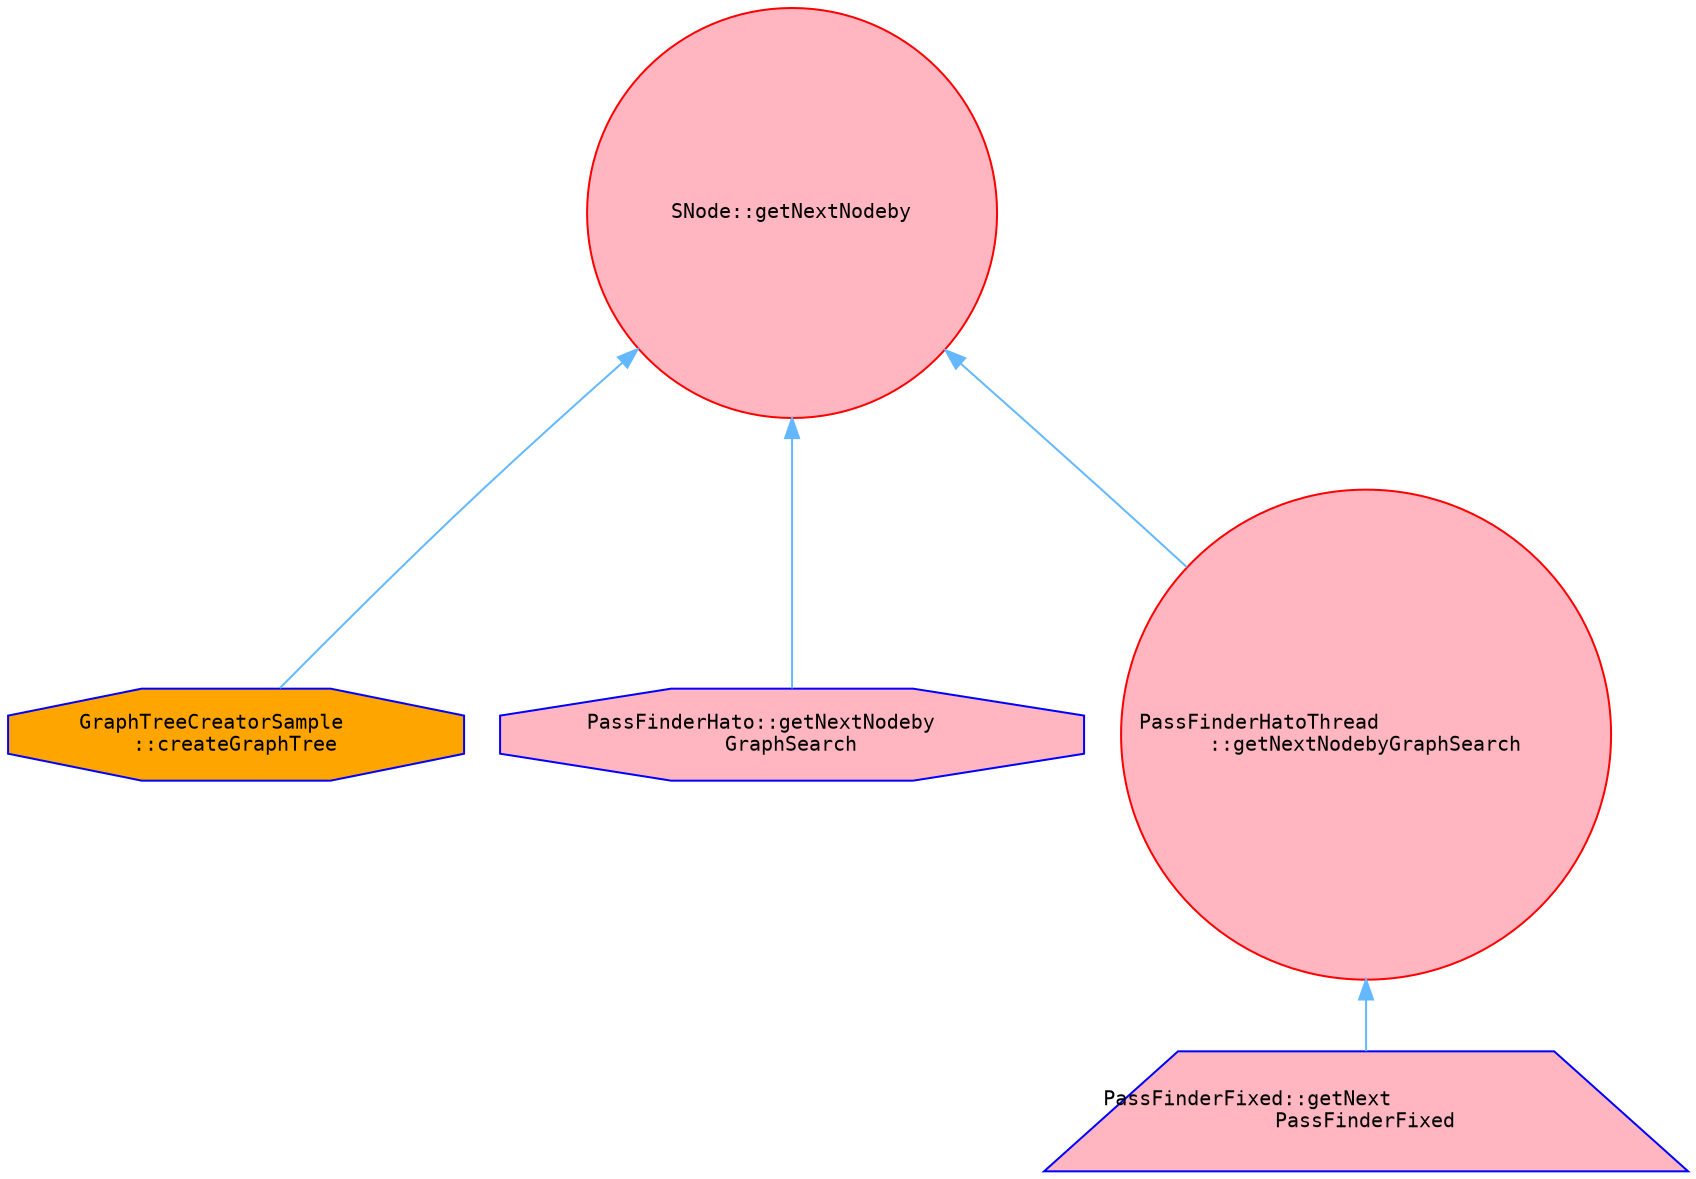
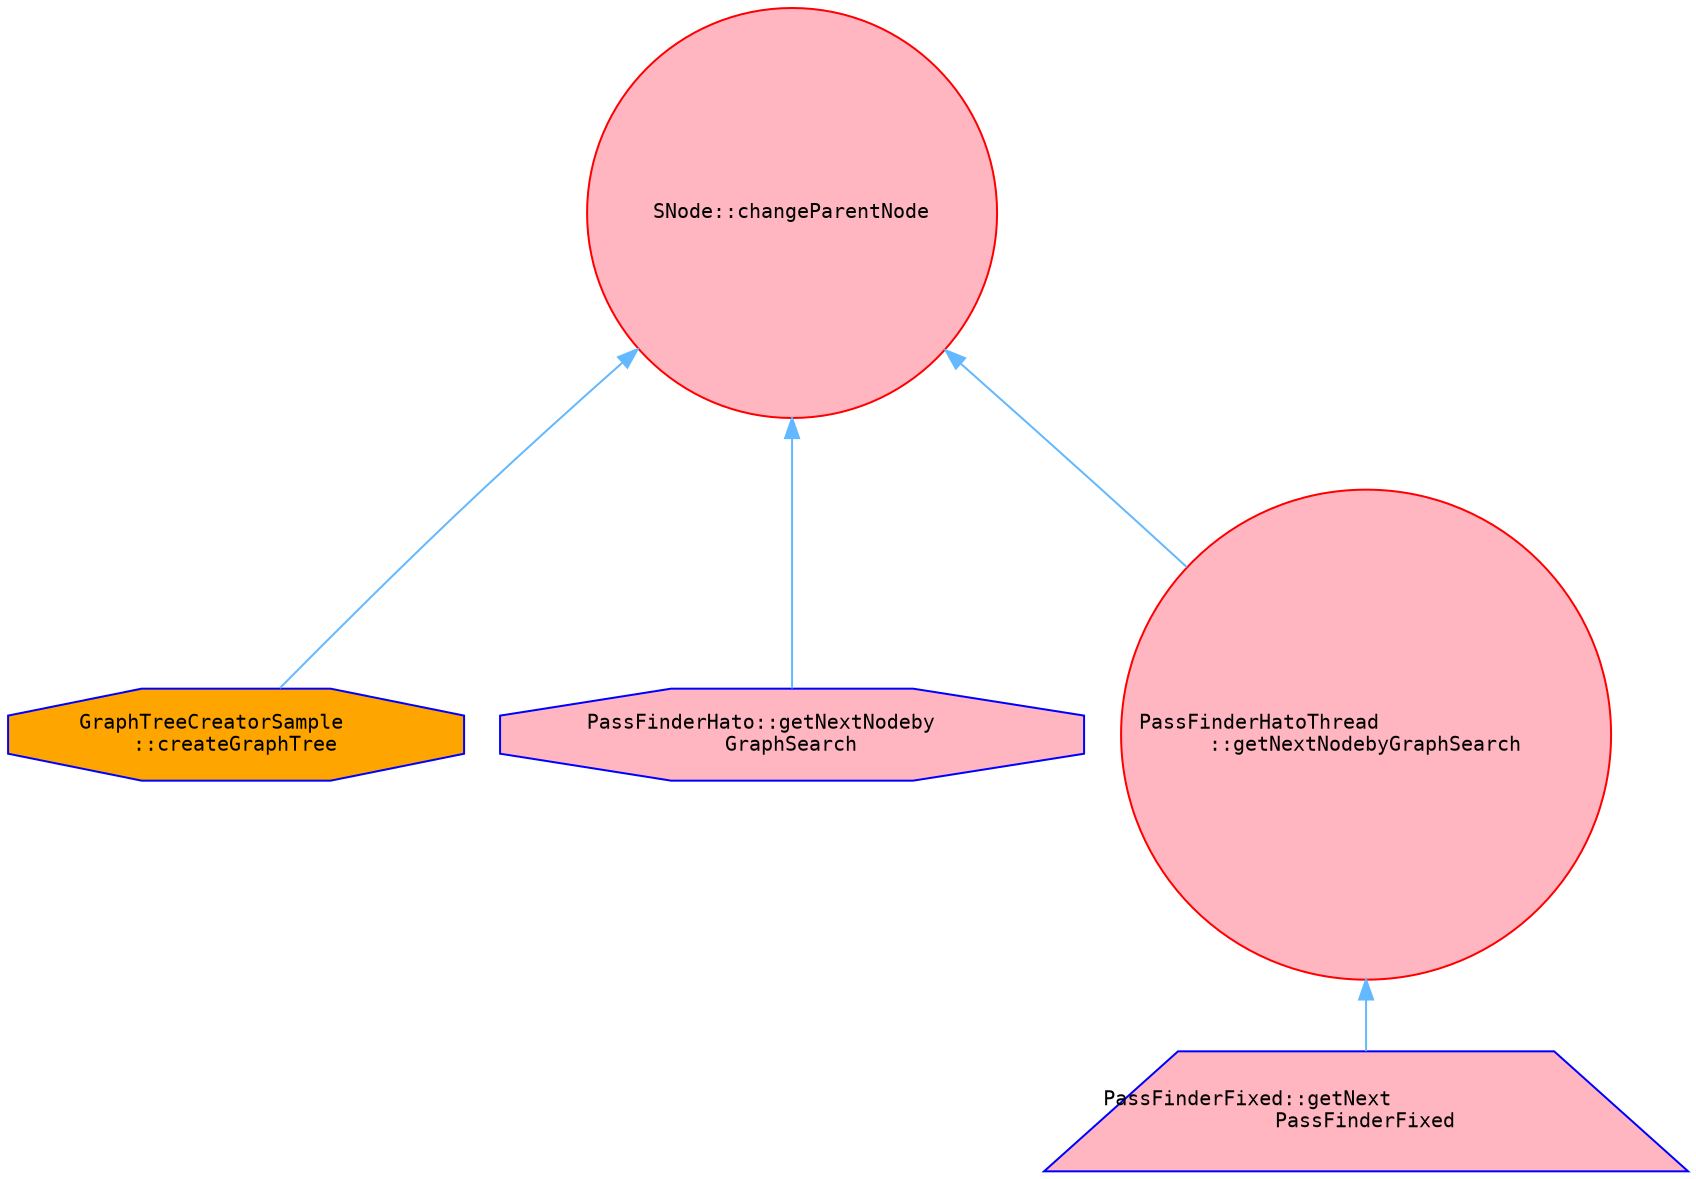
  digraph {
    fontname="DejaVu Sans Mono"
    rankdir=TB
    node [color=blue fillcolor=lightpink fontname="DejaVu Sans Mono" fontsize=10 shape=circle style=filled]
    edge [color=steelblue1 dir=back fontname="DejaVu Sans Mono" fontsize=10 labelfontname=Helvetica labelfontsize=10 style=solid]
-   n1 [color=red fontcolor=black height=0.2 label="SNode::getNextNodeby" width=0.4]
+   n1 [color=red fontcolor=black height=0.2 label="SNode::changeParentNode" width=0.4]
    n2 [fillcolor=orange height=0.2 label="GraphTreeCreatorSample\l::createGraphTree" shape=octagon width=0.4]
    n3 [height=0.2 label="PassFinderHato::getNextNodeby\lGraphSearch" shape=octagon width=0.4]
    n4 [color=red height=0.2 label="PassFinderHatoThread\l::getNextNodebyGraphSearch" width=0.4]
    n5 [height=0.2 label="PassFinderFixed::getNext\lPassFinderFixed" shape=trapezium width=0.4]
    n1 -> n2
    n1 -> n3
    n1 -> n4
    n4 -> n5
  }
